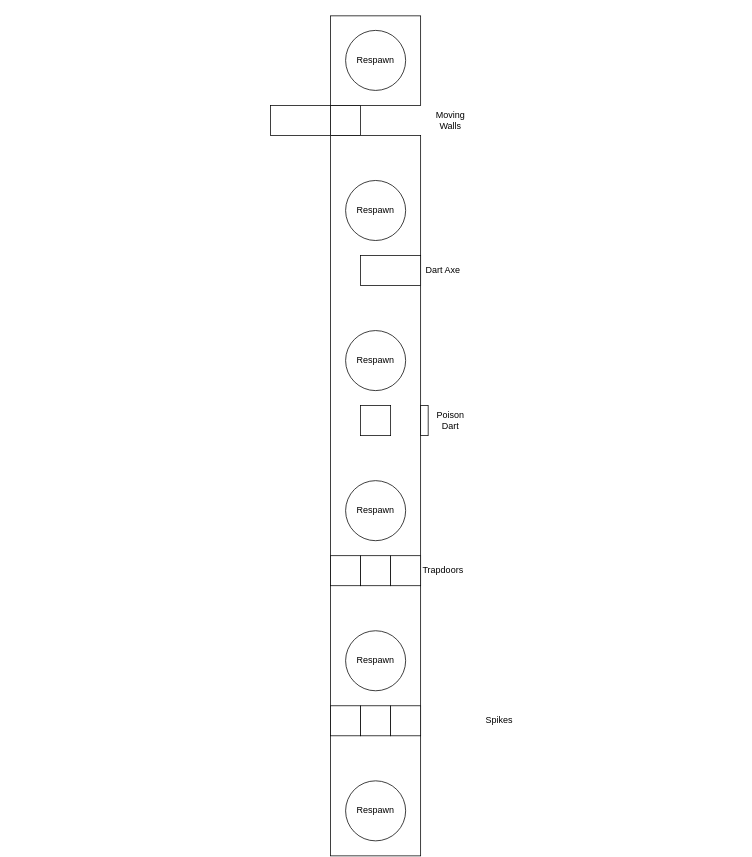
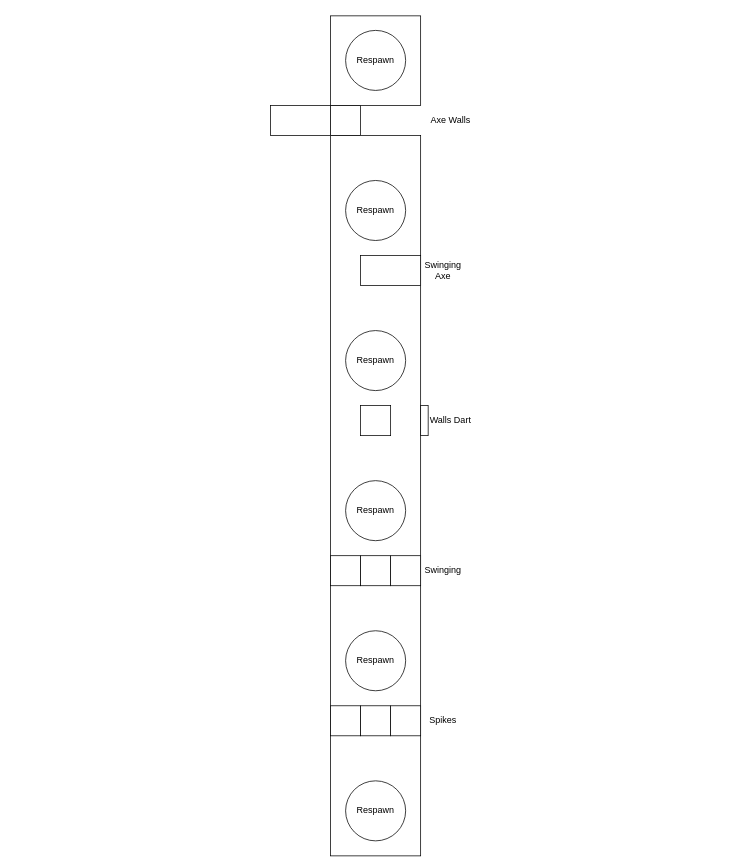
  <mxCell id="0" />
  <mxCell id="1" parent="0" />
  <mxCell id="2" value="" style="rounded=0;whiteSpace=wrap;html=1;rotation=-90;" vertex="1" parent="1"><mxGeometry x="20" y="600" width="960" height="120" as="geometry" /></mxCell>
  <mxCell id="3" value="" style="whiteSpace=wrap;html=1;aspect=fixed;" vertex="1" parent="1"><mxGeometry x="440" y="940" width="40" height="40" as="geometry" /></mxCell>
  <mxCell id="4" value="" style="whiteSpace=wrap;html=1;aspect=fixed;" vertex="1" parent="1"><mxGeometry x="480" y="940" width="40" height="40" as="geometry" /></mxCell>
  <mxCell id="5" value="" style="whiteSpace=wrap;html=1;aspect=fixed;" vertex="1" parent="1"><mxGeometry x="520" y="940" width="40" height="40" as="geometry" /></mxCell>
  <mxCell id="6" value="Respawn" style="ellipse;whiteSpace=wrap;html=1;aspect=fixed;" vertex="1" parent="1"><mxGeometry x="460" y="1040" width="80" height="80" as="geometry" /></mxCell>
- <mxCell id="7" value="Spikes" style="text;html=1;align=center;verticalAlign=middle;whiteSpace=wrap;rounded=0;" vertex="1" parent="1"><mxGeometry x="635" y="945" width="60" height="30" as="geometry" /></mxCell>
+ <mxCell id="7" value="Spikes" style="text;html=1;align=center;verticalAlign=middle;whiteSpace=wrap;rounded=0;" vertex="1" parent="1"><mxGeometry x="560" y="945" width="60" height="30" as="geometry" /></mxCell>
  <mxCell id="8" value="" style="whiteSpace=wrap;html=1;aspect=fixed;" vertex="1" parent="1"><mxGeometry x="440" y="740" width="40" height="40" as="geometry" /></mxCell>
  <mxCell id="9" value="" style="whiteSpace=wrap;html=1;aspect=fixed;" vertex="1" parent="1"><mxGeometry x="480" y="740" width="40" height="40" as="geometry" /></mxCell>
  <mxCell id="10" value="" style="whiteSpace=wrap;html=1;aspect=fixed;" vertex="1" parent="1"><mxGeometry x="520" y="740" width="40" height="40" as="geometry" /></mxCell>
  <mxCell id="11" value="Respawn" style="ellipse;whiteSpace=wrap;html=1;aspect=fixed;" vertex="1" parent="1"><mxGeometry x="460" y="840" width="80" height="80" as="geometry" /></mxCell>
- <mxCell id="12" value="Trapdoors" style="text;html=1;align=center;verticalAlign=middle;whiteSpace=wrap;rounded=0;" vertex="1" parent="1"><mxGeometry x="560" y="745" width="60" height="30" as="geometry" /></mxCell>
+ <mxCell id="12" value="Swinging" style="text;html=1;align=center;verticalAlign=middle;whiteSpace=wrap;rounded=0;" vertex="1" parent="1"><mxGeometry x="560" y="745" width="60" height="30" as="geometry" /></mxCell>
  <mxCell id="13" value="Respawn" style="ellipse;whiteSpace=wrap;html=1;aspect=fixed;" vertex="1" parent="1"><mxGeometry x="460" y="640" width="80" height="80" as="geometry" /></mxCell>
  <mxCell id="14" value="" style="rounded=0;whiteSpace=wrap;html=1;" vertex="1" parent="1"><mxGeometry x="560" y="540" width="10" height="40" as="geometry" /></mxCell>
  <mxCell id="15" value="" style="whiteSpace=wrap;html=1;aspect=fixed;" vertex="1" parent="1"><mxGeometry x="480" y="540" width="40" height="40" as="geometry" /></mxCell>
- <mxCell id="16" value="Poison Dart" style="text;html=1;align=center;verticalAlign=middle;whiteSpace=wrap;rounded=0;" vertex="1" parent="1"><mxGeometry x="570" y="545" width="60" height="30" as="geometry" /></mxCell>
+ <mxCell id="16" value="Walls Dart" style="text;html=1;align=center;verticalAlign=middle;whiteSpace=wrap;rounded=0;" vertex="1" parent="1"><mxGeometry x="570" y="545" width="60" height="30" as="geometry" /></mxCell>
  <mxCell id="17" value="Respawn" style="ellipse;whiteSpace=wrap;html=1;aspect=fixed;" vertex="1" parent="1"><mxGeometry x="460" y="440" width="80" height="80" as="geometry" /></mxCell>
  <mxCell id="18" value="" style="rounded=0;whiteSpace=wrap;html=1;" vertex="1" parent="1"><mxGeometry x="480" y="340" width="80" height="40" as="geometry" /></mxCell>
- <mxCell id="19" value="Dart Axe" style="text;html=1;align=center;verticalAlign=middle;whiteSpace=wrap;rounded=0;" vertex="1" parent="1"><mxGeometry x="560" y="345" width="60" height="30" as="geometry" /></mxCell>
+ <mxCell id="19" value="Swinging Axe" style="text;html=1;align=center;verticalAlign=middle;whiteSpace=wrap;rounded=0;" vertex="1" parent="1"><mxGeometry x="560" y="345" width="60" height="30" as="geometry" /></mxCell>
  <mxCell id="20" value="Respawn" style="ellipse;whiteSpace=wrap;html=1;aspect=fixed;" vertex="1" parent="1"><mxGeometry x="460" y="240" width="80" height="80" as="geometry" /></mxCell>
  <mxCell id="21" value="" style="rounded=0;whiteSpace=wrap;html=1;rotation=-90;" vertex="1" parent="1"><mxGeometry x="440" y="140" width="40" height="40" as="geometry" /></mxCell>
  <mxCell id="22" value="" style="rounded=0;whiteSpace=wrap;html=1;rotation=-90;" vertex="1" parent="1"><mxGeometry x="380" y="120" width="40" height="80" as="geometry" /></mxCell>
- <mxCell id="23" value="Moving Walls" style="text;html=1;align=center;verticalAlign=middle;whiteSpace=wrap;rounded=0;" vertex="1" parent="1"><mxGeometry x="570" y="145" width="60" height="30" as="geometry" /></mxCell>
+ <mxCell id="23" value="Axe Walls" style="text;html=1;align=center;verticalAlign=middle;whiteSpace=wrap;rounded=0;" vertex="1" parent="1"><mxGeometry x="570" y="145" width="60" height="30" as="geometry" /></mxCell>
  <mxCell id="24" value="" style="rounded=0;whiteSpace=wrap;html=1;rotation=-90;" vertex="1" parent="1"><mxGeometry x="440.32" y="20.32" width="119.37" height="120" as="geometry" /></mxCell>
  <mxCell id="25" value="Respawn" style="ellipse;whiteSpace=wrap;html=1;aspect=fixed;" vertex="1" parent="1"><mxGeometry x="460" y="40" width="80" height="80" as="geometry" /></mxCell>
